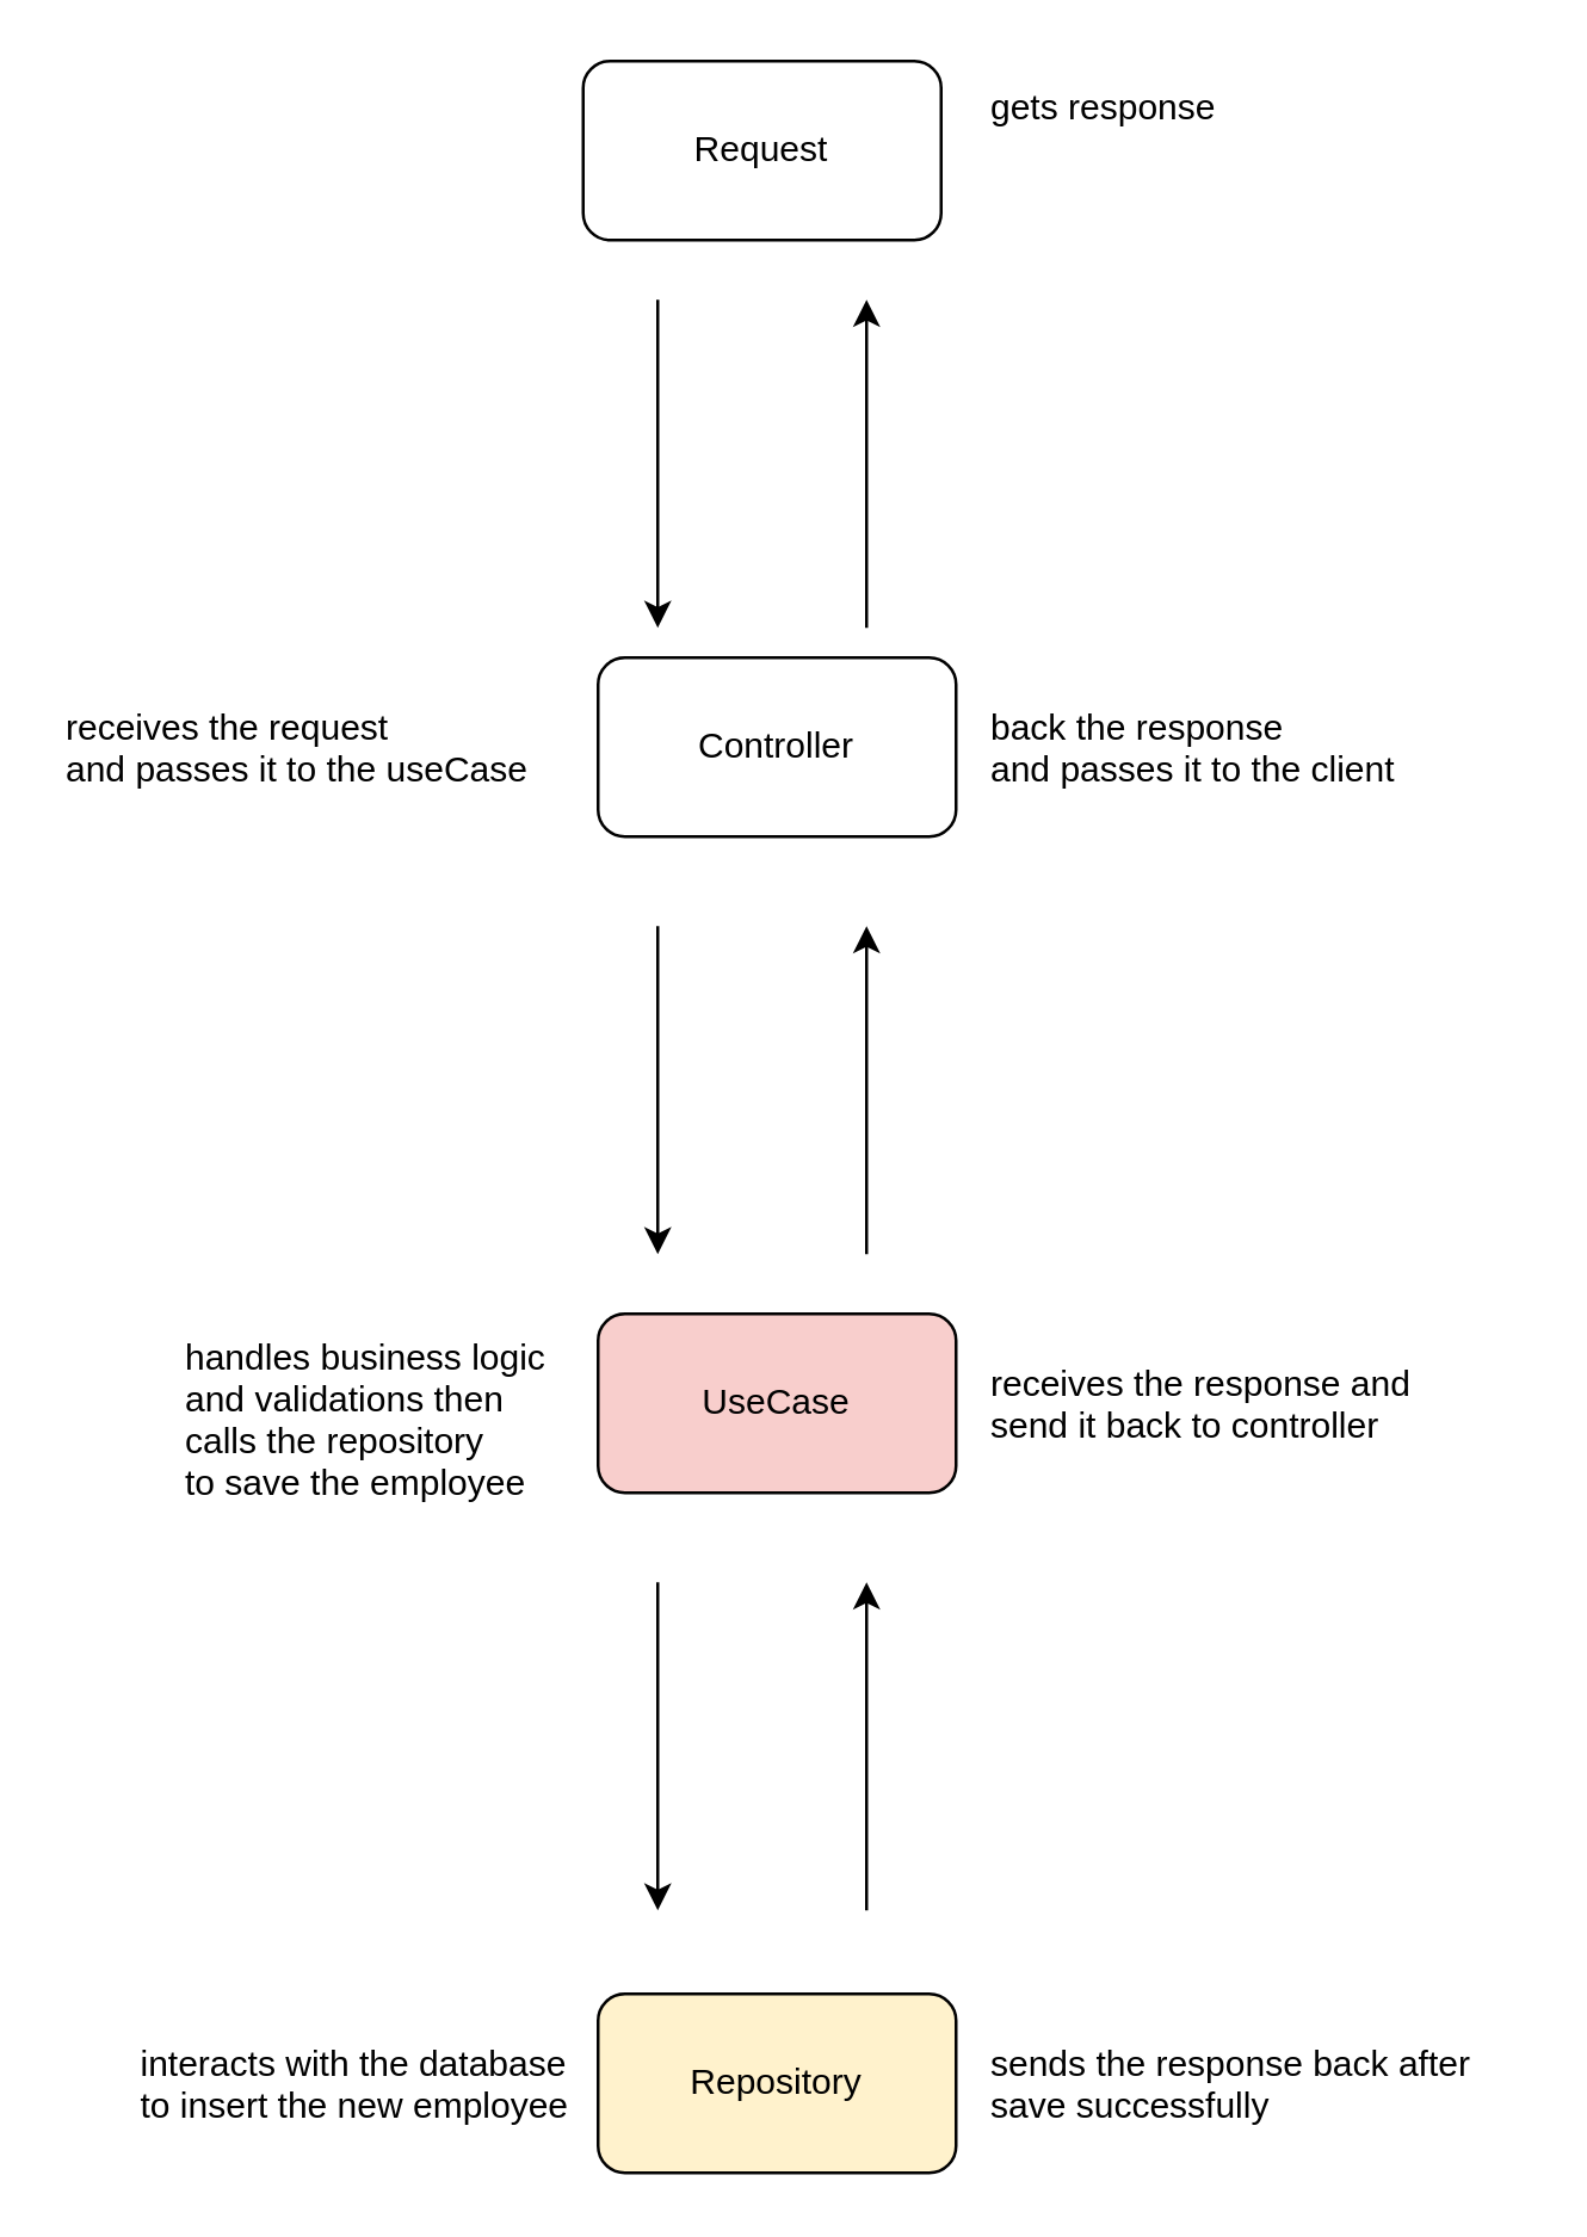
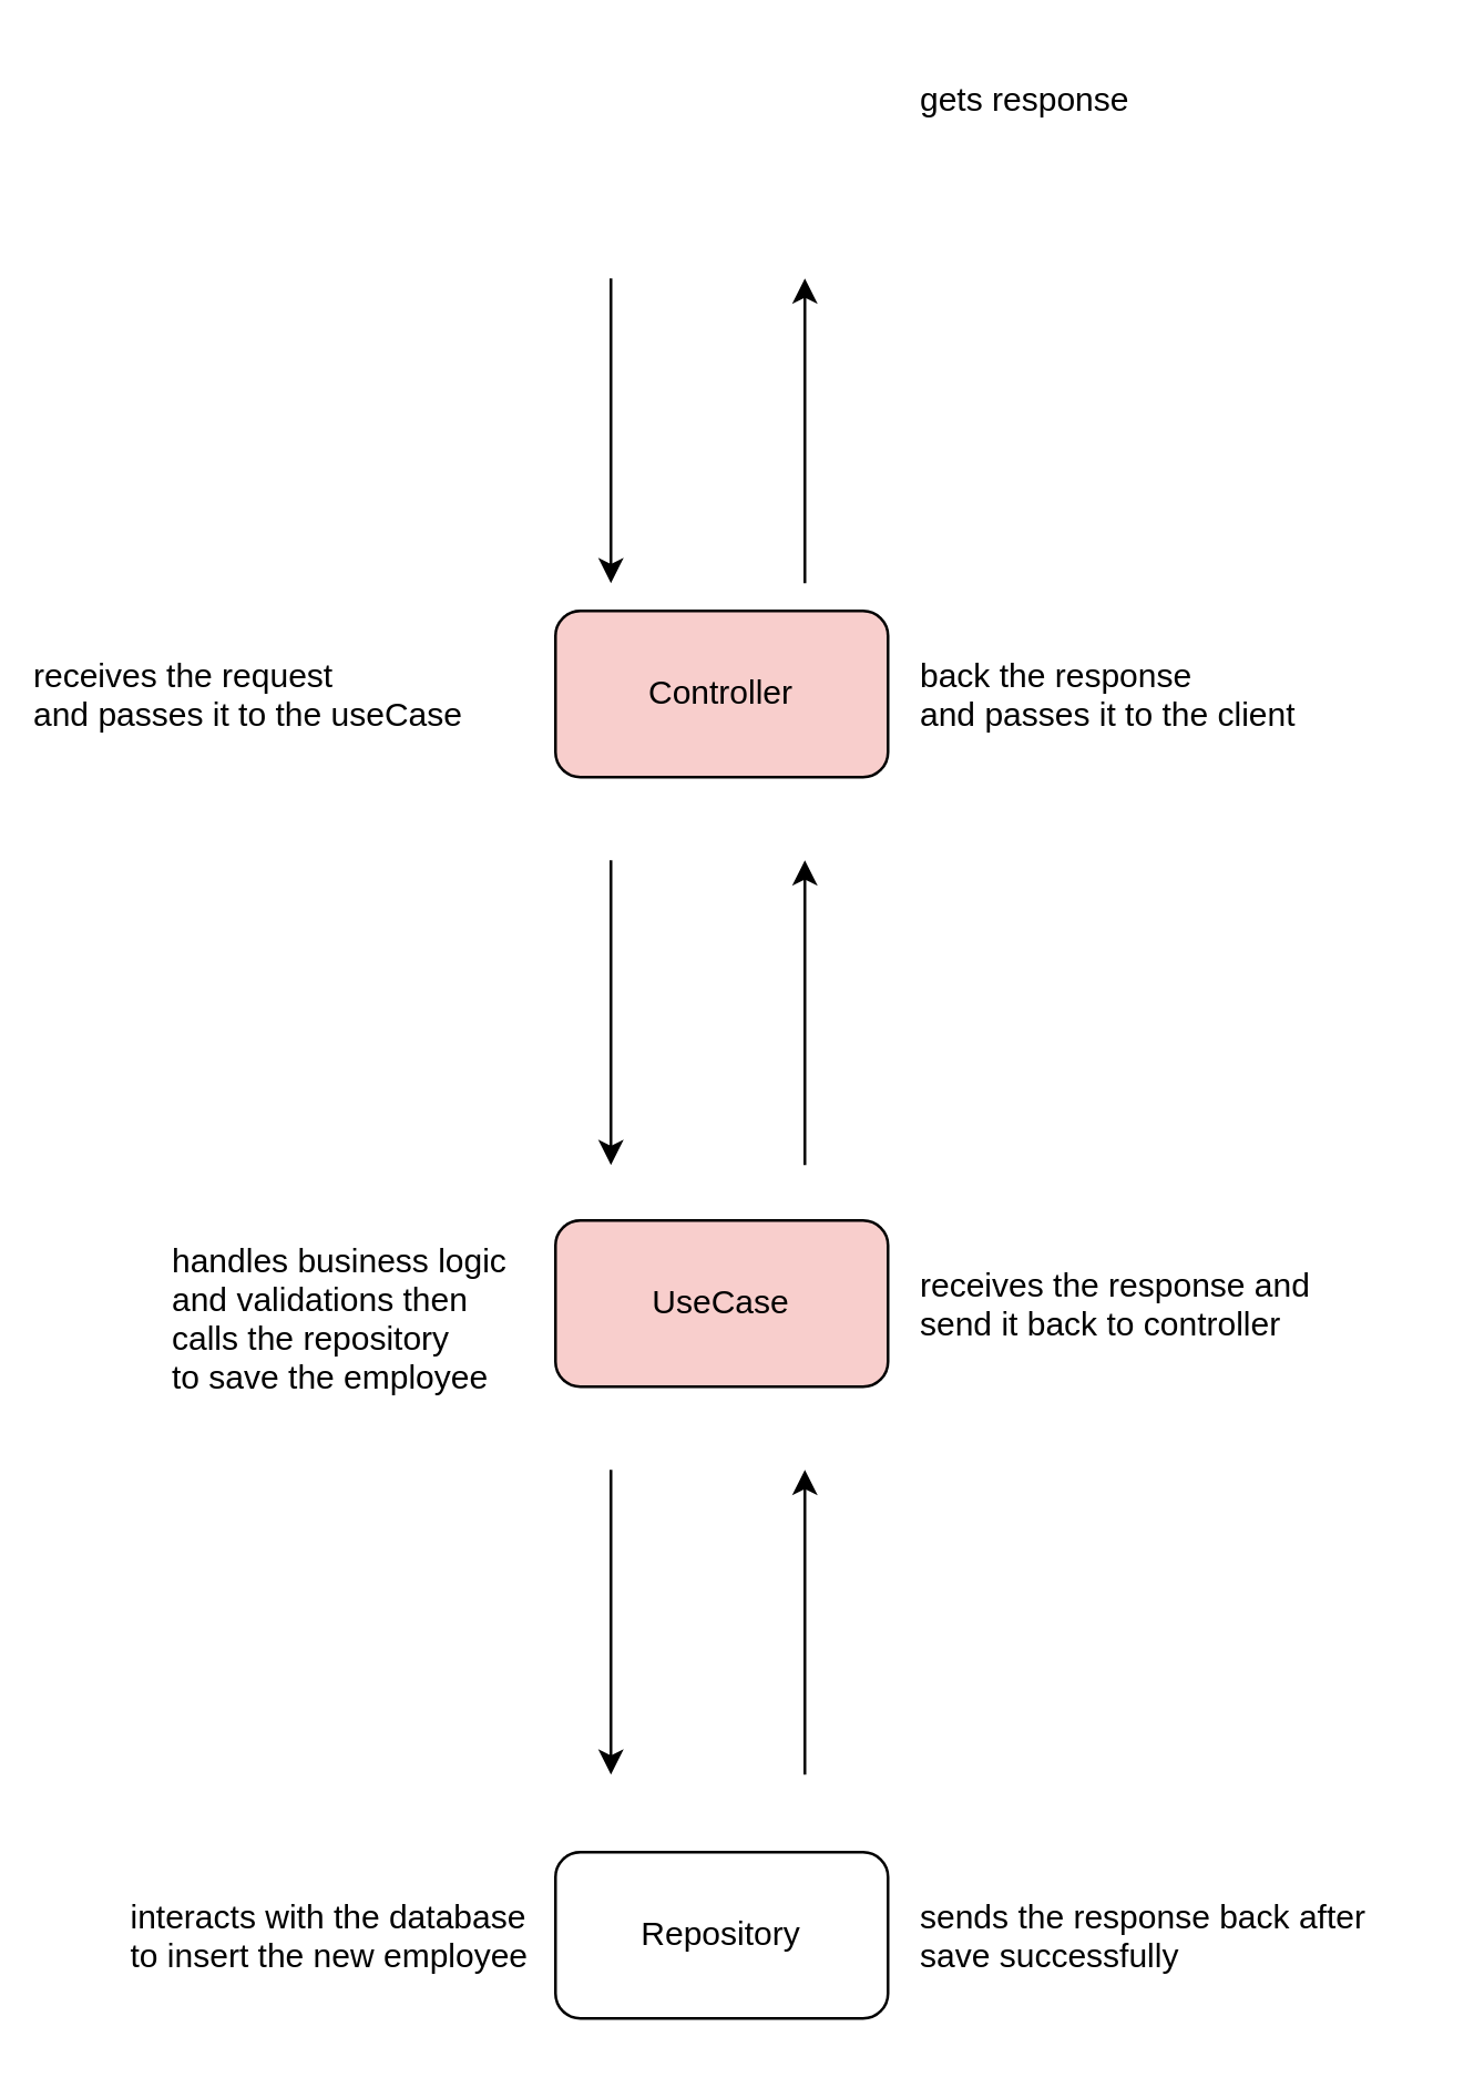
  <mxCell id="0" />
  <mxCell id="1" parent="0" />
- <mxCell id="2" value="Request" style="rounded=1;whiteSpace=wrap;html=1;" vertex="1" parent="1"><mxGeometry x="195" y="20" width="120" height="60" as="geometry" /></mxCell>
- <mxCell id="3" value="Controller" style="rounded=1;whiteSpace=wrap;html=1;" vertex="1" parent="1"><mxGeometry x="200" y="220" width="120" height="60" as="geometry" /></mxCell>
+ <mxCell id="3" value="Controller" style="rounded=1;whiteSpace=wrap;html=1;fillColor=#f8cecc;" vertex="1" parent="1"><mxGeometry x="200" y="220" width="120" height="60" as="geometry" /></mxCell>
  <mxCell id="4" value="UseCase" style="rounded=1;whiteSpace=wrap;html=1;fillColor=#f8cecc;" vertex="1" parent="1"><mxGeometry x="200" y="440" width="120" height="60" as="geometry" /></mxCell>
- <mxCell id="5" value="Repository" style="rounded=1;whiteSpace=wrap;html=1;fillColor=#fff2cc;" vertex="1" parent="1"><mxGeometry x="200" y="668" width="120" height="60" as="geometry" /></mxCell>
- <mxCell id="6" value="receives the request &#10;and passes it to the useCase" style="text;align=left;verticalAlign=middle;resizable=0;points=[];autosize=1;strokeColor=none;fillColor=none;" vertex="1" parent="1"><mxGeometry x="20" y="230" width="180" height="40" as="geometry" /></mxCell>
+ <mxCell id="5" value="Repository" style="rounded=1;whiteSpace=wrap;html=1;" vertex="1" parent="1"><mxGeometry x="200" y="668" width="120" height="60" as="geometry" /></mxCell>
+ <mxCell id="6" value="receives the request &#10;and passes it to the useCase" style="text;align=left;verticalAlign=middle;resizable=0;points=[];autosize=1;strokeColor=none;fillColor=none;" vertex="1" parent="1"><mxGeometry x="10" y="230" width="180" height="40" as="geometry" /></mxCell>
  <mxCell id="7" value="handles business logic&#10;and validations then &#10;calls the repository&#10;to save the employee" style="text;align=left;verticalAlign=middle;resizable=0;points=[];autosize=1;strokeColor=none;fillColor=none;" vertex="1" parent="1"><mxGeometry x="60" y="440" width="140" height="70" as="geometry" /></mxCell>
  <mxCell id="8" value="interacts with the database&#10;to insert the new employee" style="text;align=left;verticalAlign=middle;resizable=0;points=[];autosize=1;strokeColor=none;fillColor=none;" vertex="1" parent="1"><mxGeometry x="45" y="678" width="170" height="40" as="geometry" /></mxCell>
  <mxCell id="9" value="receives the response and&#10;send it back to controller" style="text;align=left;verticalAlign=middle;resizable=0;points=[];autosize=1;strokeColor=none;fillColor=none;" vertex="1" parent="1"><mxGeometry x="330" y="450" width="160" height="40" as="geometry" /></mxCell>
  <mxCell id="10" value="sends the response back after&#10;save successfully" style="text;align=left;verticalAlign=middle;resizable=0;points=[];autosize=1;strokeColor=none;fillColor=none;" vertex="1" parent="1"><mxGeometry x="330" y="678" width="180" height="40" as="geometry" /></mxCell>
  <mxCell id="11" value="back the response&#10;and passes it to the client" style="text;align=left;verticalAlign=middle;resizable=0;points=[];autosize=1;strokeColor=none;fillColor=none;" vertex="1" parent="1"><mxGeometry x="330" y="230" width="160" height="40" as="geometry" /></mxCell>
  <mxCell id="12" value="gets response" style="text;align=left;verticalAlign=middle;resizable=0;points=[];autosize=1;strokeColor=none;fillColor=none;" vertex="1" parent="1"><mxGeometry x="330" y="20" width="100" height="30" as="geometry" /></mxCell>
  <mxCell id="13" value="" style="endArrow=classic;html=1;rounded=0;" edge="1" parent="1"><mxGeometry width="50" height="50" relative="1" as="geometry"><mxPoint x="220" y="100" as="sourcePoint" /><mxPoint x="220" y="210" as="targetPoint" /></mxGeometry></mxCell>
  <mxCell id="14" value="" style="endArrow=classic;html=1;rounded=0;" edge="1" parent="1"><mxGeometry width="50" height="50" relative="1" as="geometry"><mxPoint x="220" y="310" as="sourcePoint" /><mxPoint x="220" y="420" as="targetPoint" /></mxGeometry></mxCell>
  <mxCell id="15" value="" style="endArrow=classic;html=1;rounded=0;" edge="1" parent="1"><mxGeometry width="50" height="50" relative="1" as="geometry"><mxPoint x="220" y="530" as="sourcePoint" /><mxPoint x="220" y="640" as="targetPoint" /></mxGeometry></mxCell>
  <mxCell id="16" value="" style="endArrow=classic;html=1;rounded=0;" edge="1" parent="1"><mxGeometry width="50" height="50" relative="1" as="geometry"><mxPoint x="290" y="640" as="sourcePoint" /><mxPoint x="290" y="530" as="targetPoint" /></mxGeometry></mxCell>
  <mxCell id="17" value="" style="endArrow=classic;html=1;rounded=0;" edge="1" parent="1"><mxGeometry width="50" height="50" relative="1" as="geometry"><mxPoint x="290" y="420" as="sourcePoint" /><mxPoint x="290" y="310" as="targetPoint" /></mxGeometry></mxCell>
  <mxCell id="18" value="" style="endArrow=classic;html=1;rounded=0;" edge="1" parent="1"><mxGeometry width="50" height="50" relative="1" as="geometry"><mxPoint x="290" y="210" as="sourcePoint" /><mxPoint x="290" y="100" as="targetPoint" /></mxGeometry></mxCell>
